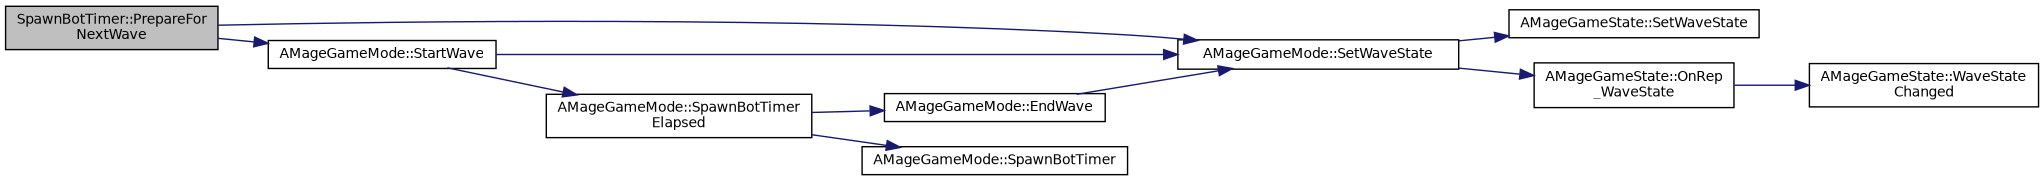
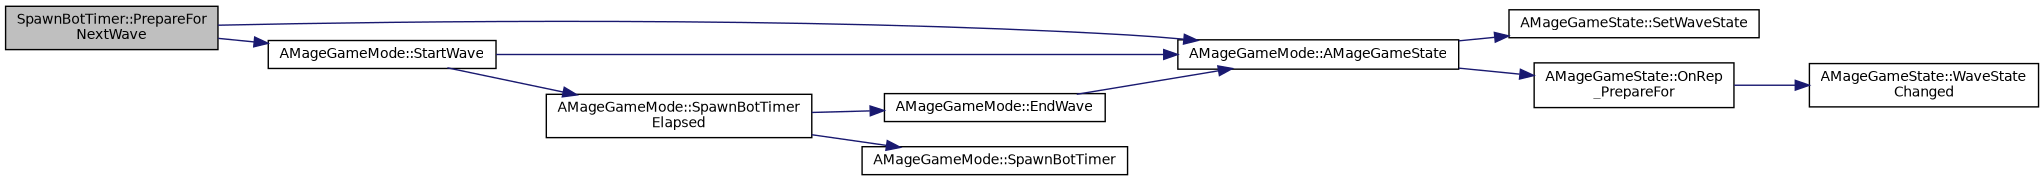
  digraph {
    rankdir=LR
    node [color=black fillcolor=white fontname=Helvetica fontsize=10 shape=record style=filled]
    edge [color=midnightblue fontname=Helvetica fontsize=10 labelfontname=Helvetica labelfontsize=10 style=solid]
    n1 [fillcolor=grey75 fontcolor=black height=0.2 label="SpawnBotTimer::PrepareFor\lNextWave" width=0.4]
-   n2 [height=0.2 label="AMageGameMode::SetWaveState" width=0.4]
+   n2 [height=0.2 label="AMageGameMode::AMageGameState" width=0.4]
    n3 [height=0.2 label="AMageGameMode::StartWave" width=0.4]
    n4 [height=0.2 label="AMageGameState::SetWaveState" width=0.4]
-   n5 [height=0.2 label="AMageGameState::OnRep\l_WaveState" width=0.4]
+   n5 [height=0.2 label="AMageGameState::OnRep\l_PrepareFor" width=0.4]
    n6 [height=0.2 label="AMageGameMode::SpawnBotTimer\lElapsed" width=0.4]
    n7 [height=0.2 label="AMageGameState::WaveState\lChanged" width=0.4]
    n8 [height=0.2 label="AMageGameMode::EndWave" width=0.4]
    n9 [height=0.2 label="AMageGameMode::SpawnBotTimer" width=0.4]
    n1 -> n2
    n1 -> n3
    n2 -> n4
    n2 -> n5
    n3 -> n2
    n3 -> n6
    n5 -> n7
    n6 -> n8
    n6 -> n9
    n8 -> n2
  }
